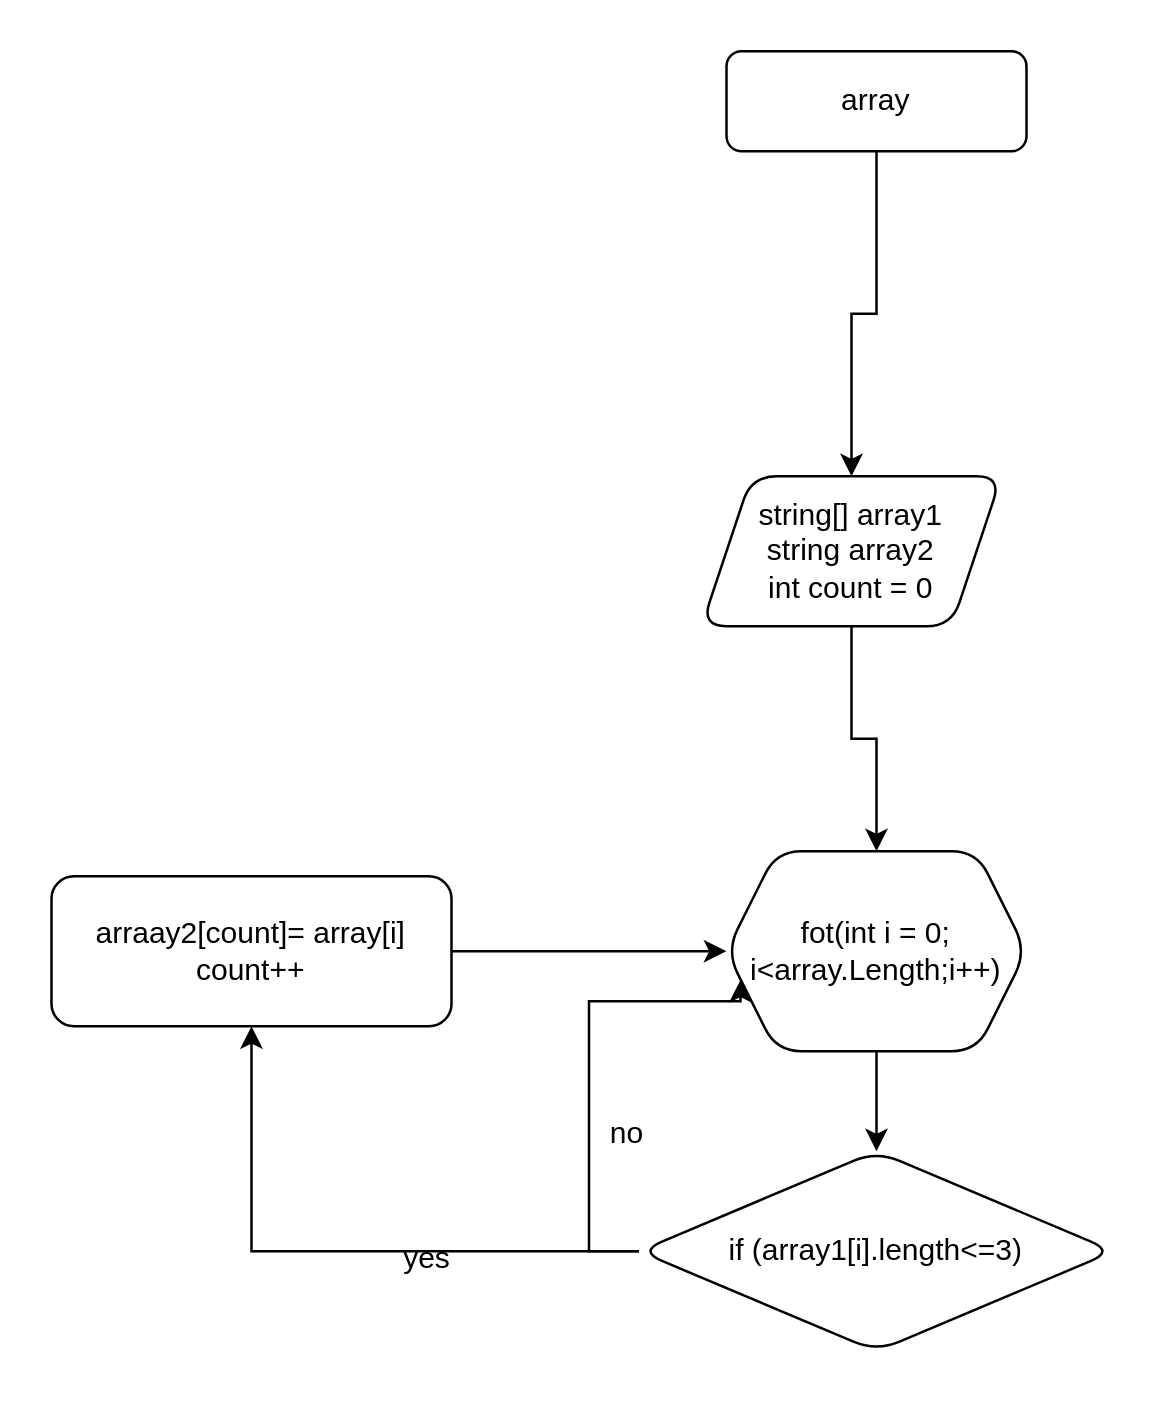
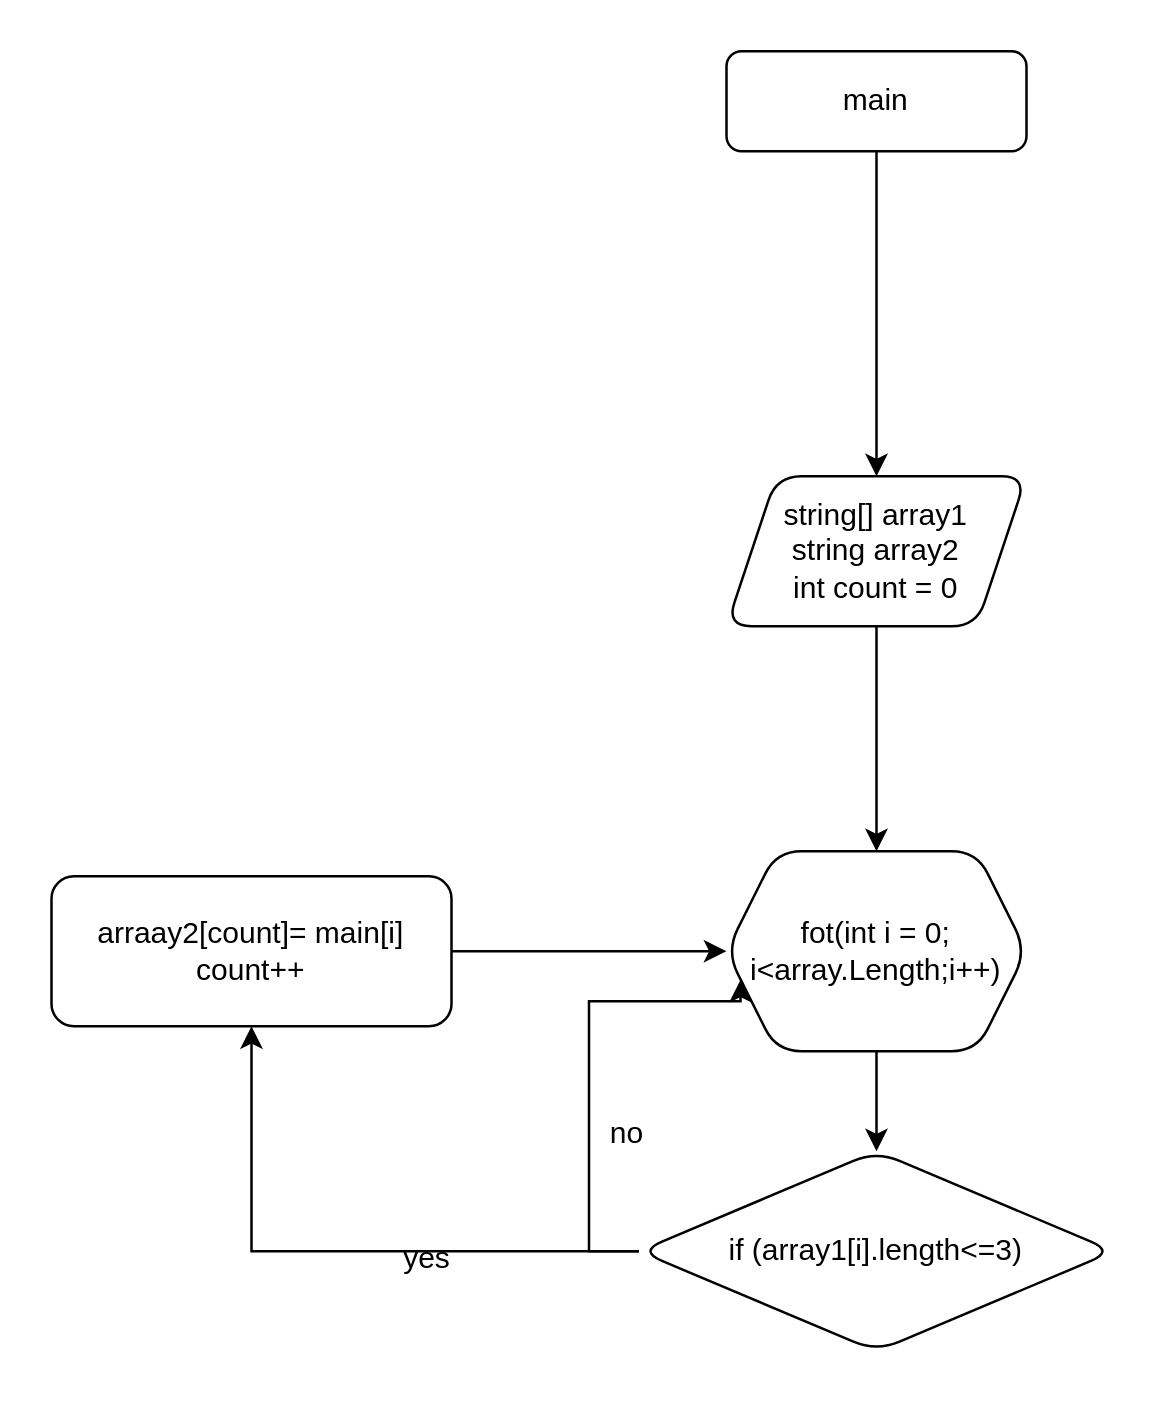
  <mxCell id="0" />
  <mxCell id="1" parent="0" />
  <mxCell id="2" value="" style="edgeStyle=orthogonalEdgeStyle;rounded=0;orthogonalLoop=1;jettySize=auto;html=1;" edge="1" parent="1" source="3" target="5"><mxGeometry relative="1" as="geometry" /></mxCell>
- <mxCell id="3" value="array" style="rounded=1;whiteSpace=wrap;html=1;fontSize=12;glass=0;strokeWidth=1;shadow=0;" parent="1" vertex="1"><mxGeometry x="290" y="20" width="120" height="40" as="geometry" /></mxCell>
+ <mxCell id="3" value="main" style="rounded=1;whiteSpace=wrap;html=1;fontSize=12;glass=0;strokeWidth=1;shadow=0;" parent="1" vertex="1"><mxGeometry x="290" y="20" width="120" height="40" as="geometry" /></mxCell>
  <mxCell id="4" value="" style="edgeStyle=orthogonalEdgeStyle;rounded=0;orthogonalLoop=1;jettySize=auto;html=1;" edge="1" parent="1" source="5" target="7"><mxGeometry relative="1" as="geometry" /></mxCell>
- <mxCell id="5" value="string[] array1&lt;br&gt;string array2&lt;br&gt;int count = 0" style="shape=parallelogram;perimeter=parallelogramPerimeter;whiteSpace=wrap;html=1;fixedSize=1;rounded=1;glass=0;strokeWidth=1;shadow=0;" vertex="1" parent="1"><mxGeometry x="280" y="190" width="120" height="60" as="geometry" /></mxCell>
+ <mxCell id="5" value="string[] array1&lt;br&gt;string array2&lt;br&gt;int count = 0" style="shape=parallelogram;perimeter=parallelogramPerimeter;whiteSpace=wrap;html=1;fixedSize=1;rounded=1;glass=0;strokeWidth=1;shadow=0;" vertex="1" parent="1"><mxGeometry x="290" y="190" width="120" height="60" as="geometry" /></mxCell>
  <mxCell id="6" value="" style="edgeStyle=orthogonalEdgeStyle;rounded=0;orthogonalLoop=1;jettySize=auto;html=1;" edge="1" parent="1" source="7" target="9"><mxGeometry relative="1" as="geometry" /></mxCell>
  <mxCell id="7" value="fot(int i = 0;&lt;br&gt;i&amp;lt;array.Length;i++)" style="shape=hexagon;perimeter=hexagonPerimeter2;whiteSpace=wrap;html=1;fixedSize=1;rounded=1;glass=0;strokeWidth=1;shadow=0;" vertex="1" parent="1"><mxGeometry x="290" y="340" width="120" height="80" as="geometry" /></mxCell>
  <mxCell id="8" value="" style="edgeStyle=orthogonalEdgeStyle;rounded=0;orthogonalLoop=1;jettySize=auto;html=1;" edge="1" parent="1" source="9" target="11"><mxGeometry relative="1" as="geometry" /></mxCell>
  <mxCell id="9" value="if (array1[i].length&amp;lt;=3)" style="rhombus;whiteSpace=wrap;html=1;rounded=1;glass=0;strokeWidth=1;shadow=0;" vertex="1" parent="1"><mxGeometry x="255" y="460" width="190" height="80" as="geometry" /></mxCell>
  <mxCell id="10" value="" style="edgeStyle=orthogonalEdgeStyle;rounded=0;orthogonalLoop=1;jettySize=auto;html=1;" edge="1" parent="1" source="11" target="7"><mxGeometry relative="1" as="geometry" /></mxCell>
- <mxCell id="11" value="arraay2[count]= array[i]&lt;br&gt;count++" style="rounded=1;whiteSpace=wrap;html=1;glass=0;strokeWidth=1;shadow=0;" vertex="1" parent="1"><mxGeometry x="20" y="350" width="160" height="60" as="geometry" /></mxCell>
+ <mxCell id="11" value="arraay2[count]= main[i]&lt;br&gt;count++" style="rounded=1;whiteSpace=wrap;html=1;glass=0;strokeWidth=1;shadow=0;" vertex="1" parent="1"><mxGeometry x="20" y="350" width="160" height="60" as="geometry" /></mxCell>
  <mxCell id="12" style="edgeStyle=orthogonalEdgeStyle;rounded=0;orthogonalLoop=1;jettySize=auto;html=1;exitX=0;exitY=0.5;exitDx=0;exitDy=0;entryX=0.047;entryY=0.642;entryDx=0;entryDy=0;entryPerimeter=0;" edge="1" parent="1" source="9" target="7"><mxGeometry relative="1" as="geometry"><Array as="points"><mxPoint x="235" y="500" /><mxPoint x="235" y="400" /><mxPoint x="296" y="400" /></Array></mxGeometry></mxCell>
  <mxCell id="13" value="yes" style="text;html=1;align=center;verticalAlign=middle;resizable=0;points=[];autosize=1;strokeColor=none;fillColor=none;" vertex="1" parent="1"><mxGeometry x="150" y="488" width="40" height="30" as="geometry" /></mxCell>
  <mxCell id="14" value="no" style="text;html=1;align=center;verticalAlign=middle;resizable=0;points=[];autosize=1;strokeColor=none;fillColor=none;" vertex="1" parent="1"><mxGeometry x="230" y="438" width="40" height="30" as="geometry" /></mxCell>
